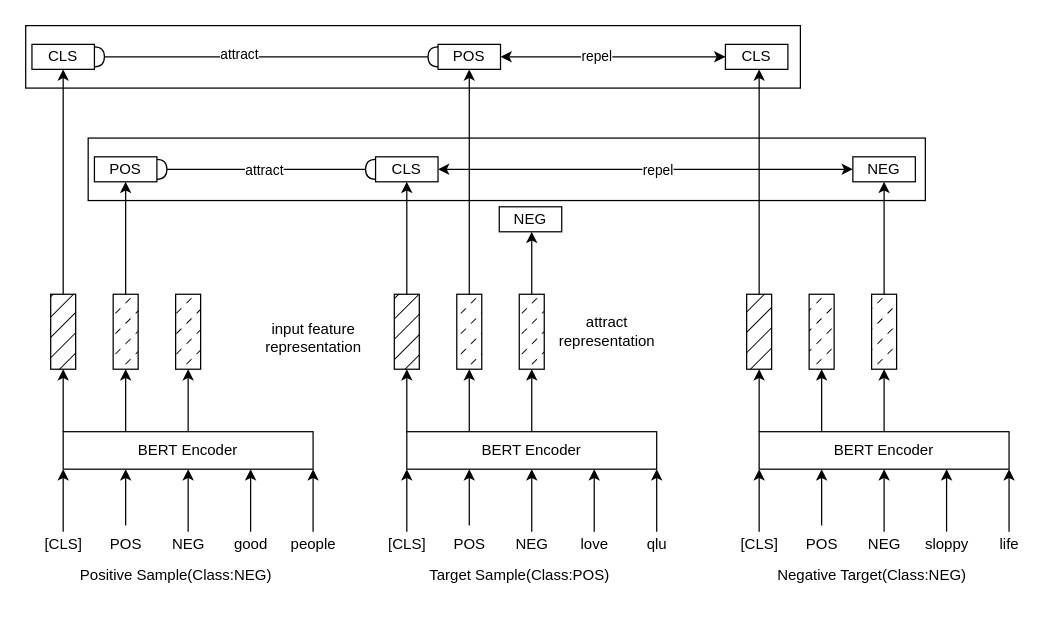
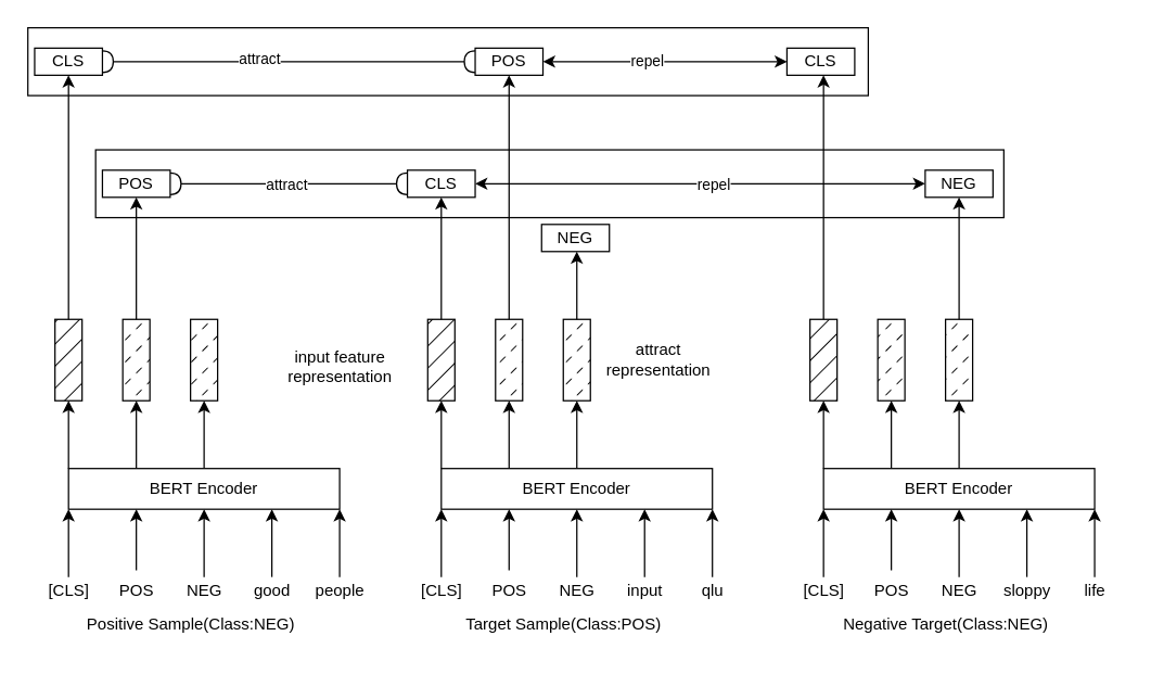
  <mxCell id="0" />
  <mxCell id="1" parent="0" />
  <mxCell id="2" value="" style="rounded=0;whiteSpace=wrap;html=1;fillStyle=auto;strokeColor=#000000;fillColor=#FFFFFF;" vertex="1" parent="1"><mxGeometry x="20" y="20" width="620" height="50" as="geometry" /></mxCell>
  <mxCell id="3" style="edgeStyle=orthogonalEdgeStyle;rounded=0;orthogonalLoop=1;jettySize=auto;html=1;exitX=0;exitY=1;exitDx=0;exitDy=0;startArrow=classic;startFill=1;endArrow=none;endFill=0;" edge="1" parent="1" source="11"><mxGeometry relative="1" as="geometry"><mxPoint x="50" y="425" as="targetPoint" /></mxGeometry></mxCell>
  <mxCell id="4" value="" style="rounded=0;whiteSpace=wrap;html=1;fillStyle=auto;strokeColor=#000000;fillColor=#FFFFFF;" vertex="1" parent="1"><mxGeometry x="70" y="110" width="670" height="50" as="geometry" /></mxCell>
  <mxCell id="5" style="edgeStyle=orthogonalEdgeStyle;rounded=0;orthogonalLoop=1;jettySize=auto;html=1;exitX=0.5;exitY=1;exitDx=0;exitDy=0;startArrow=classic;startFill=1;endArrow=none;endFill=0;" edge="1" parent="1" source="11"><mxGeometry relative="1" as="geometry"><mxPoint x="150" y="425" as="targetPoint" /></mxGeometry></mxCell>
  <mxCell id="6" style="edgeStyle=orthogonalEdgeStyle;rounded=0;orthogonalLoop=1;jettySize=auto;html=1;exitX=0.75;exitY=1;exitDx=0;exitDy=0;startArrow=classic;startFill=1;endArrow=none;endFill=0;" edge="1" parent="1" source="11"><mxGeometry relative="1" as="geometry"><mxPoint x="200" y="425" as="targetPoint" /></mxGeometry></mxCell>
  <mxCell id="7" style="edgeStyle=orthogonalEdgeStyle;rounded=0;orthogonalLoop=1;jettySize=auto;html=1;exitX=1;exitY=1;exitDx=0;exitDy=0;startArrow=classic;startFill=1;endArrow=none;endFill=0;" edge="1" parent="1" source="11"><mxGeometry relative="1" as="geometry"><mxPoint x="250" y="425" as="targetPoint" /></mxGeometry></mxCell>
  <mxCell id="8" style="edgeStyle=orthogonalEdgeStyle;rounded=0;orthogonalLoop=1;jettySize=auto;html=1;exitX=0;exitY=0;exitDx=0;exitDy=0;startArrow=none;startFill=0;endArrow=classic;endFill=1;" edge="1" parent="1" source="11"><mxGeometry relative="1" as="geometry"><mxPoint x="50" y="295" as="targetPoint" /></mxGeometry></mxCell>
  <mxCell id="9" style="edgeStyle=orthogonalEdgeStyle;rounded=0;orthogonalLoop=1;jettySize=auto;html=1;exitX=0.25;exitY=0;exitDx=0;exitDy=0;startArrow=none;startFill=0;endArrow=classic;endFill=1;" edge="1" parent="1" source="11"><mxGeometry relative="1" as="geometry"><mxPoint x="100" y="295" as="targetPoint" /></mxGeometry></mxCell>
  <mxCell id="10" style="edgeStyle=orthogonalEdgeStyle;rounded=0;orthogonalLoop=1;jettySize=auto;html=1;exitX=0.5;exitY=0;exitDx=0;exitDy=0;startArrow=none;startFill=0;endArrow=classic;endFill=1;" edge="1" parent="1" source="11"><mxGeometry relative="1" as="geometry"><mxPoint x="150" y="295" as="targetPoint" /></mxGeometry></mxCell>
  <mxCell id="11" value="BERT Encoder" style="rounded=0;whiteSpace=wrap;html=1;" vertex="1" parent="1"><mxGeometry x="50" y="345" width="200" height="30" as="geometry" /></mxCell>
  <mxCell id="12" value="[CLS]" style="text;html=1;align=center;verticalAlign=middle;resizable=0;points=[];autosize=1;strokeColor=none;fillColor=none;" vertex="1" parent="1"><mxGeometry x="25" y="420" width="50" height="30" as="geometry" /></mxCell>
  <mxCell id="13" value="" style="edgeStyle=orthogonalEdgeStyle;rounded=0;orthogonalLoop=1;jettySize=auto;html=1;exitX=0.25;exitY=1;exitDx=0;exitDy=0;startArrow=classic;startFill=1;endArrow=none;endFill=0;" edge="1" parent="1" source="11"><mxGeometry relative="1" as="geometry"><mxPoint x="100" y="420" as="targetPoint" /><mxPoint x="100" y="375" as="sourcePoint" /></mxGeometry></mxCell>
  <mxCell id="14" value="POS" style="text;html=1;align=center;verticalAlign=middle;resizable=0;points=[];autosize=1;strokeColor=none;fillColor=none;" vertex="1" parent="1"><mxGeometry x="75" y="420" width="50" height="30" as="geometry" /></mxCell>
  <mxCell id="15" value="NEG" style="text;html=1;align=center;verticalAlign=middle;resizable=0;points=[];autosize=1;strokeColor=none;fillColor=none;" vertex="1" parent="1"><mxGeometry x="125" y="420" width="50" height="30" as="geometry" /></mxCell>
  <mxCell id="16" value="good" style="text;html=1;align=center;verticalAlign=middle;resizable=0;points=[];autosize=1;strokeColor=none;fillColor=none;" vertex="1" parent="1"><mxGeometry x="175" y="420" width="50" height="30" as="geometry" /></mxCell>
  <mxCell id="17" value="people" style="text;html=1;align=center;verticalAlign=middle;resizable=0;points=[];autosize=1;strokeColor=none;fillColor=none;" vertex="1" parent="1"><mxGeometry x="220" y="420" width="60" height="30" as="geometry" /></mxCell>
  <mxCell id="18" style="edgeStyle=orthogonalEdgeStyle;rounded=0;orthogonalLoop=1;jettySize=auto;html=1;exitX=0.5;exitY=0;exitDx=0;exitDy=0;startArrow=none;startFill=0;endArrow=classic;endFill=1;" edge="1" parent="1" source="19"><mxGeometry relative="1" as="geometry"><mxPoint x="50" y="55" as="targetPoint" /></mxGeometry></mxCell>
  <mxCell id="19" value="" style="rounded=0;whiteSpace=wrap;html=1;fillStyle=hatch;fillColor=#000000;" vertex="1" parent="1"><mxGeometry x="40" y="235" width="20" height="60" as="geometry" /></mxCell>
  <mxCell id="20" style="edgeStyle=orthogonalEdgeStyle;rounded=0;orthogonalLoop=1;jettySize=auto;html=1;exitX=0.5;exitY=0;exitDx=0;exitDy=0;startArrow=none;startFill=0;endArrow=classic;endFill=1;" edge="1" parent="1" source="21"><mxGeometry relative="1" as="geometry"><mxPoint x="100" y="145" as="targetPoint" /></mxGeometry></mxCell>
  <mxCell id="21" value="" style="rounded=0;whiteSpace=wrap;html=1;fillStyle=dashed;fillColor=#000000;" vertex="1" parent="1"><mxGeometry x="90" y="235" width="20" height="60" as="geometry" /></mxCell>
  <mxCell id="22" value="" style="rounded=0;whiteSpace=wrap;html=1;fillStyle=dashed;fillColor=#000000;" vertex="1" parent="1"><mxGeometry x="140" y="235" width="20" height="60" as="geometry" /></mxCell>
  <mxCell id="23" value="Positive Sample(Class:NEG)" style="text;html=1;align=center;verticalAlign=middle;resizable=0;points=[];autosize=1;strokeColor=none;fillColor=none;" vertex="1" parent="1"><mxGeometry x="50" y="445" width="180" height="30" as="geometry" /></mxCell>
  <mxCell id="24" style="edgeStyle=orthogonalEdgeStyle;rounded=0;orthogonalLoop=1;jettySize=auto;html=1;exitX=0;exitY=1;exitDx=0;exitDy=0;startArrow=classic;startFill=1;endArrow=none;endFill=0;" edge="1" parent="1" source="31"><mxGeometry relative="1" as="geometry"><mxPoint x="325" y="425" as="targetPoint" /></mxGeometry></mxCell>
  <mxCell id="25" style="edgeStyle=orthogonalEdgeStyle;rounded=0;orthogonalLoop=1;jettySize=auto;html=1;exitX=0.5;exitY=1;exitDx=0;exitDy=0;startArrow=classic;startFill=1;endArrow=none;endFill=0;" edge="1" parent="1" source="31"><mxGeometry relative="1" as="geometry"><mxPoint x="425" y="425" as="targetPoint" /></mxGeometry></mxCell>
  <mxCell id="26" style="edgeStyle=orthogonalEdgeStyle;rounded=0;orthogonalLoop=1;jettySize=auto;html=1;exitX=0.75;exitY=1;exitDx=0;exitDy=0;startArrow=classic;startFill=1;endArrow=none;endFill=0;" edge="1" parent="1" source="31"><mxGeometry relative="1" as="geometry"><mxPoint x="475" y="425" as="targetPoint" /></mxGeometry></mxCell>
  <mxCell id="27" style="edgeStyle=orthogonalEdgeStyle;rounded=0;orthogonalLoop=1;jettySize=auto;html=1;exitX=1;exitY=1;exitDx=0;exitDy=0;startArrow=classic;startFill=1;endArrow=none;endFill=0;" edge="1" parent="1" source="31"><mxGeometry relative="1" as="geometry"><mxPoint x="525" y="425" as="targetPoint" /></mxGeometry></mxCell>
  <mxCell id="28" style="edgeStyle=orthogonalEdgeStyle;rounded=0;orthogonalLoop=1;jettySize=auto;html=1;exitX=0;exitY=0;exitDx=0;exitDy=0;startArrow=none;startFill=0;endArrow=classic;endFill=1;" edge="1" parent="1" source="31"><mxGeometry relative="1" as="geometry"><mxPoint x="325" y="295" as="targetPoint" /></mxGeometry></mxCell>
  <mxCell id="29" style="edgeStyle=orthogonalEdgeStyle;rounded=0;orthogonalLoop=1;jettySize=auto;html=1;exitX=0.25;exitY=0;exitDx=0;exitDy=0;startArrow=none;startFill=0;endArrow=classic;endFill=1;" edge="1" parent="1" source="31"><mxGeometry relative="1" as="geometry"><mxPoint x="375" y="295" as="targetPoint" /></mxGeometry></mxCell>
  <mxCell id="30" style="edgeStyle=orthogonalEdgeStyle;rounded=0;orthogonalLoop=1;jettySize=auto;html=1;exitX=0.5;exitY=0;exitDx=0;exitDy=0;startArrow=none;startFill=0;endArrow=classic;endFill=1;" edge="1" parent="1" source="31"><mxGeometry relative="1" as="geometry"><mxPoint x="425" y="295" as="targetPoint" /></mxGeometry></mxCell>
  <mxCell id="31" value="BERT Encoder" style="rounded=0;whiteSpace=wrap;html=1;" vertex="1" parent="1"><mxGeometry x="325" y="345" width="200" height="30" as="geometry" /></mxCell>
  <mxCell id="32" value="[CLS]" style="text;html=1;align=center;verticalAlign=middle;resizable=0;points=[];autosize=1;strokeColor=none;fillColor=none;" vertex="1" parent="1"><mxGeometry x="300" y="420" width="50" height="30" as="geometry" /></mxCell>
  <mxCell id="33" value="" style="edgeStyle=orthogonalEdgeStyle;rounded=0;orthogonalLoop=1;jettySize=auto;html=1;exitX=0.25;exitY=1;exitDx=0;exitDy=0;startArrow=classic;startFill=1;endArrow=none;endFill=0;" edge="1" parent="1" source="31"><mxGeometry relative="1" as="geometry"><mxPoint x="375" y="420" as="targetPoint" /><mxPoint x="375" y="375" as="sourcePoint" /></mxGeometry></mxCell>
  <mxCell id="34" value="POS" style="text;html=1;align=center;verticalAlign=middle;resizable=0;points=[];autosize=1;strokeColor=none;fillColor=none;" vertex="1" parent="1"><mxGeometry x="350" y="420" width="50" height="30" as="geometry" /></mxCell>
  <mxCell id="35" value="NEG" style="text;html=1;align=center;verticalAlign=middle;resizable=0;points=[];autosize=1;strokeColor=none;fillColor=none;" vertex="1" parent="1"><mxGeometry x="400" y="420" width="50" height="30" as="geometry" /></mxCell>
- <mxCell id="36" value="love" style="text;html=1;align=center;verticalAlign=middle;resizable=0;points=[];autosize=1;strokeColor=none;fillColor=none;" vertex="1" parent="1"><mxGeometry x="450" y="420" width="50" height="30" as="geometry" /></mxCell>
+ <mxCell id="36" value="input" style="text;html=1;align=center;verticalAlign=middle;resizable=0;points=[];autosize=1;strokeColor=none;fillColor=none;" vertex="1" parent="1"><mxGeometry x="450" y="420" width="50" height="30" as="geometry" /></mxCell>
  <mxCell id="37" value="qlu" style="text;html=1;align=center;verticalAlign=middle;resizable=0;points=[];autosize=1;strokeColor=none;fillColor=none;" vertex="1" parent="1"><mxGeometry x="505" y="420" width="40" height="30" as="geometry" /></mxCell>
  <mxCell id="38" style="edgeStyle=orthogonalEdgeStyle;rounded=0;orthogonalLoop=1;jettySize=auto;html=1;exitX=0.5;exitY=0;exitDx=0;exitDy=0;startArrow=none;startFill=0;endArrow=classic;endFill=1;" edge="1" parent="1" source="39"><mxGeometry relative="1" as="geometry"><mxPoint x="325" y="145" as="targetPoint" /></mxGeometry></mxCell>
  <mxCell id="39" value="" style="rounded=0;whiteSpace=wrap;html=1;fillStyle=hatch;fillColor=#000000;" vertex="1" parent="1"><mxGeometry x="315" y="235" width="20" height="60" as="geometry" /></mxCell>
  <mxCell id="40" style="edgeStyle=orthogonalEdgeStyle;rounded=0;orthogonalLoop=1;jettySize=auto;html=1;exitX=0.5;exitY=0;exitDx=0;exitDy=0;startArrow=none;startFill=0;endArrow=classic;endFill=1;" edge="1" parent="1" source="41"><mxGeometry relative="1" as="geometry"><mxPoint x="375" y="55" as="targetPoint" /></mxGeometry></mxCell>
  <mxCell id="41" value="" style="rounded=0;whiteSpace=wrap;html=1;fillStyle=dashed;fillColor=#000000;" vertex="1" parent="1"><mxGeometry x="365" y="235" width="20" height="60" as="geometry" /></mxCell>
  <mxCell id="42" style="edgeStyle=orthogonalEdgeStyle;rounded=0;orthogonalLoop=1;jettySize=auto;html=1;exitX=0.5;exitY=0;exitDx=0;exitDy=0;startArrow=none;startFill=0;endArrow=classic;endFill=1;" edge="1" parent="1" source="43"><mxGeometry relative="1" as="geometry"><mxPoint x="425" y="185" as="targetPoint" /></mxGeometry></mxCell>
  <mxCell id="43" value="" style="rounded=0;whiteSpace=wrap;html=1;fillStyle=dashed;fillColor=#000000;" vertex="1" parent="1"><mxGeometry x="415" y="235" width="20" height="60" as="geometry" /></mxCell>
  <mxCell id="44" value="Target Sample(Class:POS)" style="text;html=1;align=center;verticalAlign=middle;resizable=0;points=[];autosize=1;strokeColor=none;fillColor=none;" vertex="1" parent="1"><mxGeometry x="330" y="445" width="170" height="30" as="geometry" /></mxCell>
  <mxCell id="45" style="edgeStyle=orthogonalEdgeStyle;rounded=0;orthogonalLoop=1;jettySize=auto;html=1;exitX=0;exitY=1;exitDx=0;exitDy=0;startArrow=classic;startFill=1;endArrow=none;endFill=0;" edge="1" parent="1" source="52"><mxGeometry relative="1" as="geometry"><mxPoint x="607" y="425" as="targetPoint" /></mxGeometry></mxCell>
  <mxCell id="46" style="edgeStyle=orthogonalEdgeStyle;rounded=0;orthogonalLoop=1;jettySize=auto;html=1;exitX=0.5;exitY=1;exitDx=0;exitDy=0;startArrow=classic;startFill=1;endArrow=none;endFill=0;" edge="1" parent="1" source="52"><mxGeometry relative="1" as="geometry"><mxPoint x="707" y="425" as="targetPoint" /></mxGeometry></mxCell>
  <mxCell id="47" style="edgeStyle=orthogonalEdgeStyle;rounded=0;orthogonalLoop=1;jettySize=auto;html=1;exitX=0.75;exitY=1;exitDx=0;exitDy=0;startArrow=classic;startFill=1;endArrow=none;endFill=0;" edge="1" parent="1" source="52"><mxGeometry relative="1" as="geometry"><mxPoint x="757" y="425" as="targetPoint" /></mxGeometry></mxCell>
  <mxCell id="48" style="edgeStyle=orthogonalEdgeStyle;rounded=0;orthogonalLoop=1;jettySize=auto;html=1;exitX=1;exitY=1;exitDx=0;exitDy=0;startArrow=classic;startFill=1;endArrow=none;endFill=0;" edge="1" parent="1" source="52"><mxGeometry relative="1" as="geometry"><mxPoint x="807" y="425" as="targetPoint" /></mxGeometry></mxCell>
  <mxCell id="49" style="edgeStyle=orthogonalEdgeStyle;rounded=0;orthogonalLoop=1;jettySize=auto;html=1;exitX=0;exitY=0;exitDx=0;exitDy=0;startArrow=none;startFill=0;endArrow=classic;endFill=1;" edge="1" parent="1" source="52"><mxGeometry relative="1" as="geometry"><mxPoint x="607" y="295" as="targetPoint" /></mxGeometry></mxCell>
  <mxCell id="50" style="edgeStyle=orthogonalEdgeStyle;rounded=0;orthogonalLoop=1;jettySize=auto;html=1;exitX=0.25;exitY=0;exitDx=0;exitDy=0;startArrow=none;startFill=0;endArrow=classic;endFill=1;" edge="1" parent="1" source="52"><mxGeometry relative="1" as="geometry"><mxPoint x="657" y="295" as="targetPoint" /></mxGeometry></mxCell>
  <mxCell id="51" style="edgeStyle=orthogonalEdgeStyle;rounded=0;orthogonalLoop=1;jettySize=auto;html=1;exitX=0.5;exitY=0;exitDx=0;exitDy=0;startArrow=none;startFill=0;endArrow=classic;endFill=1;" edge="1" parent="1" source="52"><mxGeometry relative="1" as="geometry"><mxPoint x="707" y="295" as="targetPoint" /></mxGeometry></mxCell>
  <mxCell id="52" value="BERT Encoder" style="rounded=0;whiteSpace=wrap;html=1;" vertex="1" parent="1"><mxGeometry x="607" y="345" width="200" height="30" as="geometry" /></mxCell>
  <mxCell id="53" value="[CLS]" style="text;html=1;align=center;verticalAlign=middle;resizable=0;points=[];autosize=1;strokeColor=none;fillColor=none;" vertex="1" parent="1"><mxGeometry x="582" y="420" width="50" height="30" as="geometry" /></mxCell>
  <mxCell id="54" value="" style="edgeStyle=orthogonalEdgeStyle;rounded=0;orthogonalLoop=1;jettySize=auto;html=1;exitX=0.25;exitY=1;exitDx=0;exitDy=0;startArrow=classic;startFill=1;endArrow=none;endFill=0;" edge="1" parent="1" source="52"><mxGeometry relative="1" as="geometry"><mxPoint x="657" y="420" as="targetPoint" /><mxPoint x="657" y="375" as="sourcePoint" /></mxGeometry></mxCell>
  <mxCell id="55" value="POS" style="text;html=1;align=center;verticalAlign=middle;resizable=0;points=[];autosize=1;strokeColor=none;fillColor=none;" vertex="1" parent="1"><mxGeometry x="632" y="420" width="50" height="30" as="geometry" /></mxCell>
  <mxCell id="56" value="NEG" style="text;html=1;align=center;verticalAlign=middle;resizable=0;points=[];autosize=1;strokeColor=none;fillColor=none;" vertex="1" parent="1"><mxGeometry x="682" y="420" width="50" height="30" as="geometry" /></mxCell>
  <mxCell id="57" value="sloppy" style="text;html=1;align=center;verticalAlign=middle;resizable=0;points=[];autosize=1;strokeColor=none;fillColor=none;" vertex="1" parent="1"><mxGeometry x="727" y="420" width="60" height="30" as="geometry" /></mxCell>
  <mxCell id="58" value="life" style="text;html=1;align=center;verticalAlign=middle;resizable=0;points=[];autosize=1;strokeColor=none;fillColor=none;" vertex="1" parent="1"><mxGeometry x="787" y="420" width="40" height="30" as="geometry" /></mxCell>
  <mxCell id="59" style="edgeStyle=orthogonalEdgeStyle;rounded=0;orthogonalLoop=1;jettySize=auto;html=1;exitX=0.5;exitY=0;exitDx=0;exitDy=0;startArrow=none;startFill=0;endArrow=classic;endFill=1;" edge="1" parent="1" source="60"><mxGeometry relative="1" as="geometry"><mxPoint x="607" y="55" as="targetPoint" /></mxGeometry></mxCell>
  <mxCell id="60" value="" style="rounded=0;whiteSpace=wrap;html=1;fillStyle=hatch;fillColor=#000000;" vertex="1" parent="1"><mxGeometry x="597" y="235" width="20" height="60" as="geometry" /></mxCell>
  <mxCell id="61" value="" style="rounded=0;whiteSpace=wrap;html=1;fillStyle=dashed;fillColor=#000000;" vertex="1" parent="1"><mxGeometry x="647" y="235" width="20" height="60" as="geometry" /></mxCell>
  <mxCell id="62" style="edgeStyle=orthogonalEdgeStyle;rounded=0;orthogonalLoop=1;jettySize=auto;html=1;exitX=0.5;exitY=0;exitDx=0;exitDy=0;startArrow=none;startFill=0;endArrow=classic;endFill=1;" edge="1" parent="1" source="63"><mxGeometry relative="1" as="geometry"><mxPoint x="707" y="145" as="targetPoint" /></mxGeometry></mxCell>
  <mxCell id="63" value="" style="rounded=0;whiteSpace=wrap;html=1;fillStyle=dashed;fillColor=#000000;" vertex="1" parent="1"><mxGeometry x="697" y="235" width="20" height="60" as="geometry" /></mxCell>
  <mxCell id="64" value="Negative Target(Class:NEG)" style="text;html=1;align=center;verticalAlign=middle;resizable=0;points=[];autosize=1;strokeColor=none;fillColor=none;" vertex="1" parent="1"><mxGeometry x="607" y="445" width="180" height="30" as="geometry" /></mxCell>
  <mxCell id="65" style="edgeStyle=orthogonalEdgeStyle;rounded=0;orthogonalLoop=1;jettySize=auto;html=1;exitX=1;exitY=0.5;exitDx=0;exitDy=0;entryX=0;entryY=0.5;entryDx=0;entryDy=0;startArrow=halfCircle;startFill=0;endArrow=halfCircle;endFill=0;" edge="1" parent="1" source="67" target="74"><mxGeometry relative="1" as="geometry" /></mxCell>
  <mxCell id="66" value="attract" style="edgeLabel;html=1;align=center;verticalAlign=middle;resizable=0;points=[];" vertex="1" connectable="0" parent="65"><mxGeometry x="-0.164" y="3" relative="1" as="geometry"><mxPoint as="offset" /></mxGeometry></mxCell>
  <mxCell id="67" value="CLS" style="rounded=0;whiteSpace=wrap;html=1;fillStyle=auto;strokeColor=#000000;fillColor=#FFFFFF;" vertex="1" parent="1"><mxGeometry x="25" y="35" width="50" height="20" as="geometry" /></mxCell>
  <mxCell id="68" style="edgeStyle=orthogonalEdgeStyle;rounded=0;orthogonalLoop=1;jettySize=auto;html=1;exitX=1;exitY=0.5;exitDx=0;exitDy=0;entryX=0;entryY=0.5;entryDx=0;entryDy=0;startArrow=halfCircle;startFill=0;endArrow=halfCircle;endFill=0;" edge="1" parent="1" source="71" target="77"><mxGeometry relative="1" as="geometry" /></mxCell>
  <mxCell id="69" value="&lt;span style=&quot;color: rgba(0, 0, 0, 0); font-family: monospace; font-size: 0px; text-align: start; background-color: rgb(248, 249, 250);&quot;&gt;%3CmxGraphModel%3E%3Croot%3E%3CmxCell%20id%3D%220%22%2F%3E%3CmxCell%20id%3D%221%22%20parent%3D%220%22%2F%3E%3CmxCell%20id%3D%222%22%20value%3D%22attract%22%20style%3D%22edgeLabel%3Bhtml%3D1%3Balign%3Dcenter%3BverticalAlign%3Dmiddle%3Bresizable%3D0%3Bpoints%3D%5B%5D%3B%22%20vertex%3D%221%22%20connectable%3D%220%22%20parent%3D%221%22%3E%3CmxGeometry%20x%3D%22180%22%20y%3D%2297%22%20as%3D%22geometry%22%2F%3E%3C%2FmxCell%3E%3C%2Froot%3E%3C%2FmxGraphModel%3E&lt;/span&gt;" style="edgeLabel;html=1;align=center;verticalAlign=middle;resizable=0;points=[];" vertex="1" connectable="0" parent="68"><mxGeometry x="-0.143" relative="1" as="geometry"><mxPoint x="45" y="85" as="offset" /></mxGeometry></mxCell>
  <mxCell id="70" value="attract" style="edgeLabel;html=1;align=center;verticalAlign=middle;resizable=0;points=[];" vertex="1" connectable="0" parent="68"><mxGeometry x="-0.257" y="1" relative="1" as="geometry"><mxPoint x="20" y="1" as="offset" /></mxGeometry></mxCell>
  <mxCell id="71" value="POS" style="rounded=0;whiteSpace=wrap;html=1;fillStyle=auto;strokeColor=#000000;fillColor=#FFFFFF;" vertex="1" parent="1"><mxGeometry x="75" y="125" width="50" height="20" as="geometry" /></mxCell>
  <mxCell id="72" style="edgeStyle=orthogonalEdgeStyle;rounded=0;orthogonalLoop=1;jettySize=auto;html=1;exitX=1;exitY=0.5;exitDx=0;exitDy=0;entryX=0;entryY=0.5;entryDx=0;entryDy=0;startArrow=classic;startFill=1;endArrow=classic;endFill=1;" edge="1" parent="1" source="74" target="80"><mxGeometry relative="1" as="geometry" /></mxCell>
  <mxCell id="73" value="repel" style="edgeLabel;html=1;align=center;verticalAlign=middle;resizable=0;points=[];" vertex="1" connectable="0" parent="72"><mxGeometry x="-0.156" y="1" relative="1" as="geometry"><mxPoint as="offset" /></mxGeometry></mxCell>
  <mxCell id="74" value="POS" style="rounded=0;whiteSpace=wrap;html=1;fillStyle=auto;strokeColor=#000000;fillColor=#FFFFFF;" vertex="1" parent="1"><mxGeometry x="350" y="35" width="50" height="20" as="geometry" /></mxCell>
  <mxCell id="75" style="edgeStyle=orthogonalEdgeStyle;rounded=0;orthogonalLoop=1;jettySize=auto;html=1;exitX=1;exitY=0.5;exitDx=0;exitDy=0;entryX=0;entryY=0.5;entryDx=0;entryDy=0;startArrow=classic;startFill=1;endArrow=classic;endFill=1;" edge="1" parent="1" source="77" target="79"><mxGeometry relative="1" as="geometry" /></mxCell>
  <mxCell id="76" value="repel" style="edgeLabel;html=1;align=center;verticalAlign=middle;resizable=0;points=[];" vertex="1" connectable="0" parent="75"><mxGeometry x="-0.09" relative="1" as="geometry"><mxPoint x="24" as="offset" /></mxGeometry></mxCell>
  <mxCell id="77" value="CLS" style="rounded=0;whiteSpace=wrap;html=1;fillStyle=auto;strokeColor=#000000;fillColor=#FFFFFF;" vertex="1" parent="1"><mxGeometry x="300" y="125" width="50" height="20" as="geometry" /></mxCell>
  <mxCell id="78" value="NEG" style="rounded=0;whiteSpace=wrap;html=1;fillStyle=auto;strokeColor=#000000;fillColor=#FFFFFF;" vertex="1" parent="1"><mxGeometry x="399" y="165" width="50" height="20" as="geometry" /></mxCell>
  <mxCell id="79" value="NEG" style="rounded=0;whiteSpace=wrap;html=1;fillStyle=auto;strokeColor=#000000;fillColor=#FFFFFF;" vertex="1" parent="1"><mxGeometry x="682" y="125" width="50" height="20" as="geometry" /></mxCell>
  <mxCell id="80" value="CLS" style="rounded=0;whiteSpace=wrap;html=1;fillStyle=auto;strokeColor=#000000;fillColor=#FFFFFF;" vertex="1" parent="1"><mxGeometry x="580" y="35" width="50" height="20" as="geometry" /></mxCell>
  <mxCell id="81" value="input feature&lt;br&gt;representation" style="text;html=1;align=center;verticalAlign=middle;resizable=0;points=[];autosize=1;strokeColor=none;fillColor=none;" vertex="1" parent="1"><mxGeometry x="200" y="250" width="100" height="40" as="geometry" /></mxCell>
  <mxCell id="82" value="attract&lt;br&gt;representation" style="text;html=1;align=center;verticalAlign=middle;resizable=0;points=[];autosize=1;strokeColor=none;fillColor=none;" vertex="1" parent="1"><mxGeometry x="435" y="245" width="100" height="40" as="geometry" /></mxCell>
